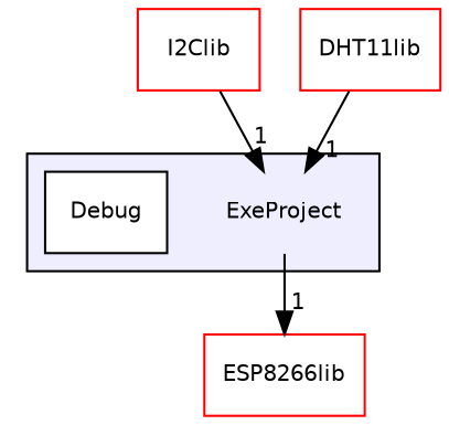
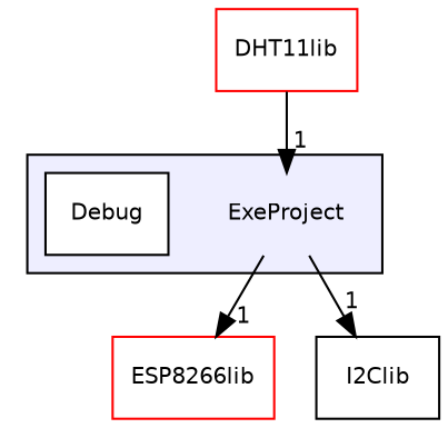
  digraph {
    compound=true
    node [fontname=Helvetica fontsize=10 shape=box color=red fillcolor=white style=filled]
    edge [headlabel=1 labeldistance=1.5 labelfontname=Helvetica labelfontsize=10]
    n1 [label=ExeProject shape=plaintext color="" fillcolor="" style=""]
    n2 [color=black label=Debug]
    n3 [label=ESP8266lib]
-   n4 [label=I2Clib]
+   n4 [color=black label=I2Clib]
    n5 [label=DHT11lib]
    subgraph cluster_1 {
      bgcolor="#eeeeff"
      pencolor=black
      n1
      n2
    }
    n1 -> n3
-   n4 -> n1
+   n1 -> n4
    n5 -> n1
  }
